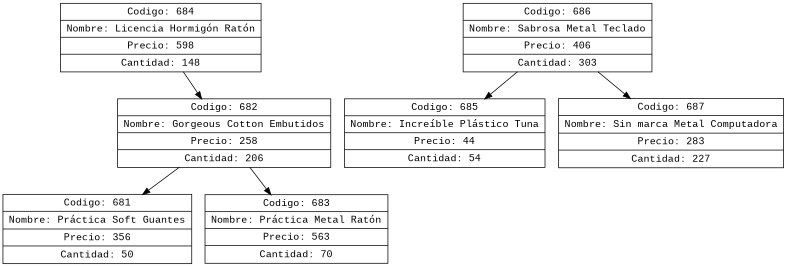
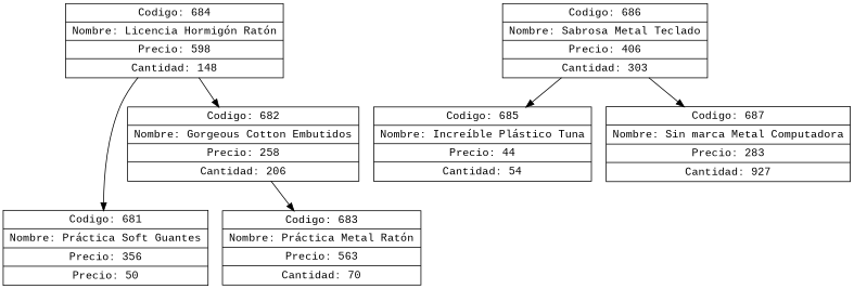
  digraph {
    fontname="Liberation Mono"
    node [fontname="Liberation Mono" shape=record]
    edge [fontname="Liberation Mono"]
    n1 [label="{ Codigo: 684 | Nombre: Licencia Hormigón Ratón | Precio: 598 | Cantidad: 148}"]
    n2 [label="{ Codigo: 682 | Nombre: Gorgeous Cotton Embutidos | Precio: 258 | Cantidad: 206}"]
-   n3 [label="{ Codigo: 681 | Nombre: Práctica Soft Guantes | Precio: 356 | Cantidad: 50}"]
+   n3 [label="{ Codigo: 681 | Nombre: Práctica Soft Guantes | Precio: 356 | Precio: 50}"]
    n4 [label="{ Codigo: 683 | Nombre: Práctica Metal Ratón | Precio: 563 | Cantidad: 70}"]
    n5 [label="{ Codigo: 686 | Nombre: Sabrosa Metal Teclado | Precio: 406 | Cantidad: 303}"]
    n6 [label="{ Codigo: 685 | Nombre: Increíble Plástico Tuna | Precio: 44 | Cantidad: 54}"]
-   n7 [label="{ Codigo: 687 | Nombre: Sin marca Metal Computadora | Precio: 283 | Cantidad: 227}"]
+   n7 [label="{ Codigo: 687 | Nombre: Sin marca Metal Computadora | Precio: 283 | Cantidad: 927}"]
    n1 -> n2
-   n2 -> n3
+   n1 -> n3
    n2 -> n4
    n5 -> n6
    n5 -> n7
  }
